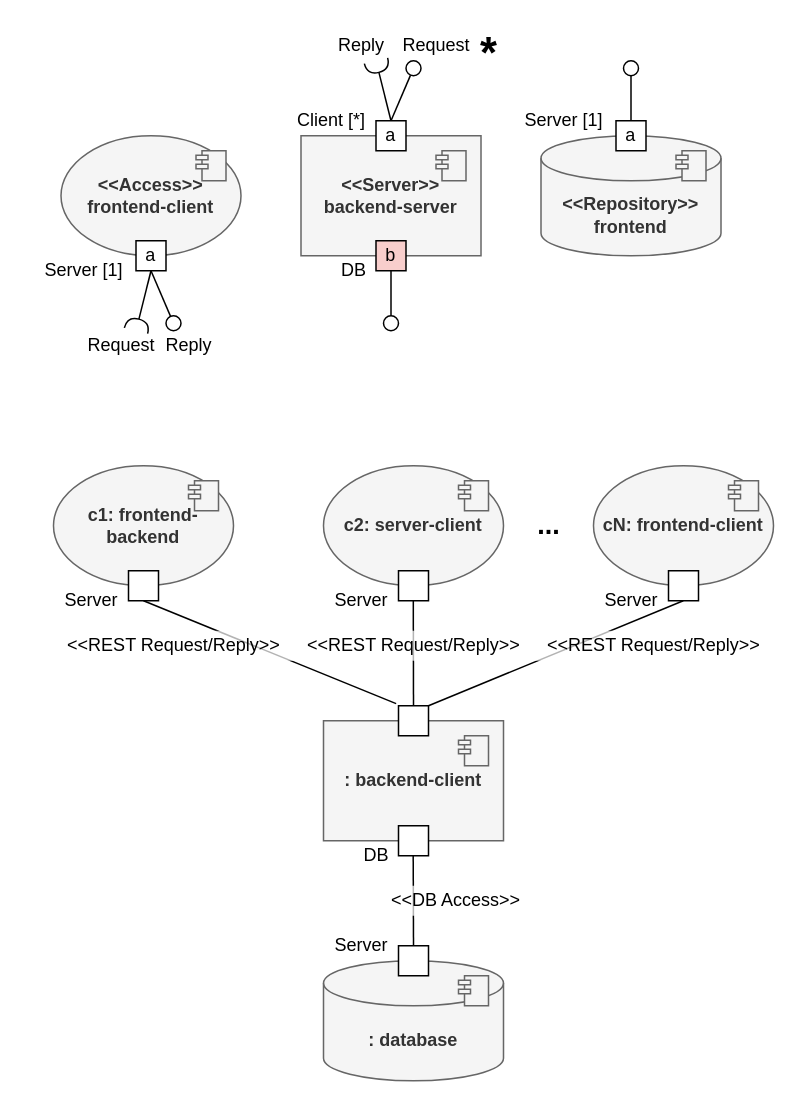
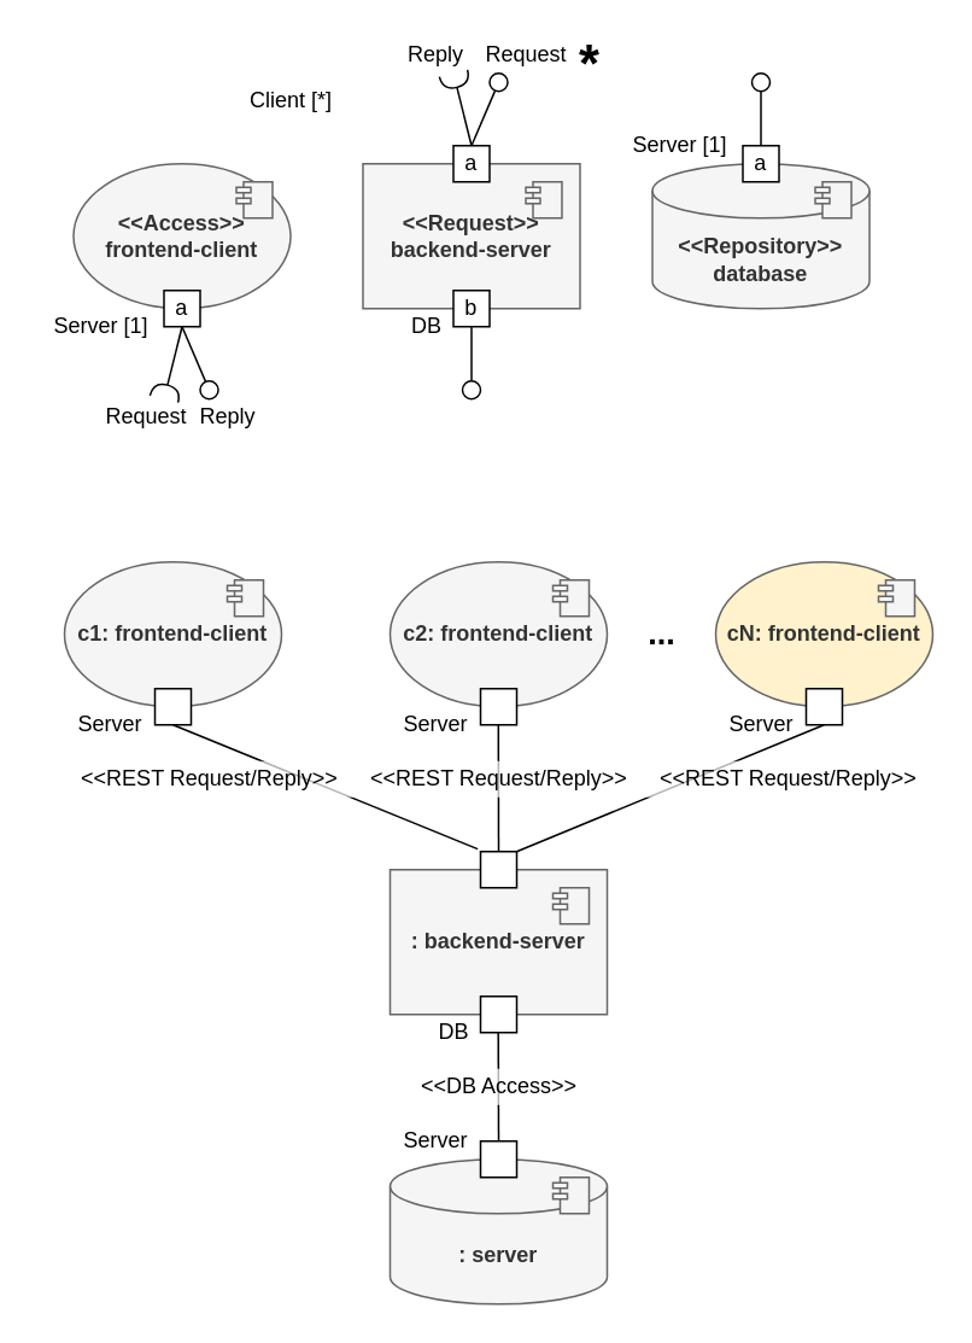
  <mxCell id="0" />
  <mxCell id="1" parent="0" />
  <mxCell id="2" value="&amp;lt;&amp;lt;Access&amp;gt;&amp;gt;&lt;br&gt;frontend-client" style="ellipse;whiteSpace=wrap;html=1;fillColor=#f5f5f5;strokeColor=#666666;fontColor=#333333;fontStyle=1" parent="1" vertex="1"><mxGeometry x="40" y="90" width="120" height="80" as="geometry" /></mxCell>
  <mxCell id="3" value="a" style="whiteSpace=wrap;html=1;aspect=fixed;" parent="1" vertex="1"><mxGeometry x="90" y="160" width="20" height="20" as="geometry" /></mxCell>
  <mxCell id="4" value="" style="rounded=0;orthogonalLoop=1;jettySize=auto;html=1;endArrow=none;endFill=0;exitX=0.5;exitY=1;exitDx=0;exitDy=0;" parent="1" source="3" target="5" edge="1"><mxGeometry relative="1" as="geometry"><mxPoint x="110" y="255" as="sourcePoint" /></mxGeometry></mxCell>
  <mxCell id="5" value="" style="ellipse;whiteSpace=wrap;html=1;fontFamily=Helvetica;fontSize=12;fontColor=#000000;align=center;strokeColor=#000000;fillColor=#ffffff;points=[];aspect=fixed;resizable=0;" parent="1" vertex="1"><mxGeometry x="110" y="210" width="10" height="10" as="geometry" /></mxCell>
  <mxCell id="6" value="" style="rounded=0;orthogonalLoop=1;jettySize=auto;html=1;endArrow=halfCircle;endFill=0;endSize=6;strokeWidth=1;" parent="1" edge="1"><mxGeometry relative="1" as="geometry"><mxPoint x="100" y="180" as="sourcePoint" /><mxPoint x="90" y="220" as="targetPoint" /></mxGeometry></mxCell>
  <mxCell id="7" value="Server [1]" style="text;html=1;align=center;verticalAlign=middle;resizable=0;points=[];autosize=1;" parent="1" vertex="1"><mxGeometry x="20" y="170" width="70" height="20" as="geometry" /></mxCell>
  <mxCell id="8" value="Request" style="text;html=1;align=center;verticalAlign=middle;resizable=0;points=[];autosize=1;" parent="1" vertex="1"><mxGeometry x="50" y="220" width="60" height="20" as="geometry" /></mxCell>
  <mxCell id="9" value="Reply" style="text;html=1;align=center;verticalAlign=middle;resizable=0;points=[];autosize=1;" parent="1" vertex="1"><mxGeometry x="100" y="220" width="50" height="20" as="geometry" /></mxCell>
  <mxCell id="10" value="" style="shape=module;align=left;spacingLeft=20;align=center;verticalAlign=top;jettyWidth=8;jettyHeight=3;fillColor=#f5f5f5;strokeColor=#666666;fontColor=#333333;" parent="1" vertex="1"><mxGeometry x="130" y="100" width="20" height="20" as="geometry" /></mxCell>
- <mxCell id="11" value="&amp;lt;&amp;lt;Server&amp;gt;&amp;gt;&lt;br&gt;backend-server" style="rounded=0;whiteSpace=wrap;html=1;fillColor=#f5f5f5;strokeColor=#666666;fontColor=#333333;fontStyle=1" parent="1" vertex="1"><mxGeometry x="200" y="90" width="120" height="80" as="geometry" /></mxCell>
+ <mxCell id="11" value="&amp;lt;&amp;lt;Request&amp;gt;&amp;gt;&lt;br&gt;backend-server" style="rounded=0;whiteSpace=wrap;html=1;fillColor=#f5f5f5;strokeColor=#666666;fontColor=#333333;fontStyle=1" parent="1" vertex="1"><mxGeometry x="200" y="90" width="120" height="80" as="geometry" /></mxCell>
  <mxCell id="12" value="" style="shape=module;align=left;spacingLeft=20;align=center;verticalAlign=top;jettyWidth=8;jettyHeight=3;fillColor=#f5f5f5;strokeColor=#666666;fontColor=#333333;" parent="1" vertex="1"><mxGeometry x="290" y="100" width="20" height="20" as="geometry" /></mxCell>
  <mxCell id="13" value="a" style="whiteSpace=wrap;html=1;aspect=fixed;" parent="1" vertex="1"><mxGeometry x="250" y="80" width="20" height="20" as="geometry" /></mxCell>
  <mxCell id="14" value="" style="rounded=0;orthogonalLoop=1;jettySize=auto;html=1;endArrow=none;endFill=0;exitX=0.5;exitY=0;exitDx=0;exitDy=0;" parent="1" source="13" target="15" edge="1"><mxGeometry relative="1" as="geometry"><mxPoint x="270" y="175" as="sourcePoint" /></mxGeometry></mxCell>
  <mxCell id="15" value="" style="ellipse;whiteSpace=wrap;html=1;fontFamily=Helvetica;fontSize=12;fontColor=#000000;align=center;strokeColor=#000000;fillColor=#ffffff;points=[];aspect=fixed;resizable=0;" parent="1" vertex="1"><mxGeometry x="270" y="40" width="10" height="10" as="geometry" /></mxCell>
  <mxCell id="16" value="" style="rounded=0;orthogonalLoop=1;jettySize=auto;html=1;endArrow=halfCircle;endFill=0;endSize=6;strokeWidth=1;exitX=0.5;exitY=0;exitDx=0;exitDy=0;" parent="1" source="13" edge="1"><mxGeometry relative="1" as="geometry"><mxPoint x="260" y="100" as="sourcePoint" /><mxPoint x="250" y="40" as="targetPoint" /></mxGeometry></mxCell>
  <mxCell id="17" value="Reply" style="text;html=1;align=center;verticalAlign=middle;resizable=0;points=[];autosize=1;" parent="1" vertex="1"><mxGeometry x="215" y="20" width="50" height="20" as="geometry" /></mxCell>
  <mxCell id="18" value="Request" style="text;html=1;align=center;verticalAlign=middle;resizable=0;points=[];autosize=1;" parent="1" vertex="1"><mxGeometry x="260" y="20" width="60" height="20" as="geometry" /></mxCell>
- <mxCell id="19" value="Client [*]" style="text;html=1;align=center;verticalAlign=middle;resizable=0;points=[];autosize=1;" parent="1" vertex="1"><mxGeometry x="190" y="70" width="60" height="20" as="geometry" /></mxCell>
- <mxCell id="20" value="b" style="whiteSpace=wrap;html=1;aspect=fixed;fillColor=#f8cecc;" parent="1" vertex="1"><mxGeometry x="250" y="160" width="20" height="20" as="geometry" /></mxCell>
+ <mxCell id="19" value="Client [*]" style="text;html=1;align=center;verticalAlign=middle;resizable=0;points=[];autosize=1;" parent="1" vertex="1"><mxGeometry x="130" y="45" width="60" height="20" as="geometry" /></mxCell>
+ <mxCell id="20" value="b" style="whiteSpace=wrap;html=1;aspect=fixed;" parent="1" vertex="1"><mxGeometry x="250" y="160" width="20" height="20" as="geometry" /></mxCell>
  <mxCell id="21" value="" style="rounded=0;orthogonalLoop=1;jettySize=auto;html=1;endArrow=none;endFill=0;exitX=0.5;exitY=1;exitDx=0;exitDy=0;" parent="1" source="20" target="22" edge="1"><mxGeometry relative="1" as="geometry"><mxPoint x="130" y="190" as="sourcePoint" /></mxGeometry></mxCell>
  <mxCell id="22" value="" style="ellipse;whiteSpace=wrap;html=1;fontFamily=Helvetica;fontSize=12;fontColor=#000000;align=center;strokeColor=#000000;fillColor=#ffffff;points=[];aspect=fixed;resizable=0;" parent="1" vertex="1"><mxGeometry x="255" y="210" width="10" height="10" as="geometry" /></mxCell>
  <mxCell id="23" value="DB" style="text;html=1;align=center;verticalAlign=middle;resizable=0;points=[];autosize=1;" parent="1" vertex="1"><mxGeometry x="220" y="170" width="30" height="20" as="geometry" /></mxCell>
- <mxCell id="24" value="&amp;lt;&amp;lt;Repository&amp;gt;&amp;gt;&lt;br&gt;frontend" style="shape=cylinder3;whiteSpace=wrap;html=1;boundedLbl=1;backgroundOutline=1;size=15;fillColor=#f5f5f5;strokeColor=#666666;fontColor=#333333;fontStyle=1" parent="1" vertex="1"><mxGeometry x="360" y="90" width="120" height="80" as="geometry" /></mxCell>
+ <mxCell id="24" value="&amp;lt;&amp;lt;Repository&amp;gt;&amp;gt;&lt;br&gt;database" style="shape=cylinder3;whiteSpace=wrap;html=1;boundedLbl=1;backgroundOutline=1;size=15;fillColor=#f5f5f5;strokeColor=#666666;fontColor=#333333;fontStyle=1" parent="1" vertex="1"><mxGeometry x="360" y="90" width="120" height="80" as="geometry" /></mxCell>
  <mxCell id="25" value="" style="shape=module;align=left;spacingLeft=20;align=center;verticalAlign=top;jettyWidth=8;jettyHeight=3;fillColor=#f5f5f5;strokeColor=#666666;fontColor=#333333;" parent="1" vertex="1"><mxGeometry x="450" y="100" width="20" height="20" as="geometry" /></mxCell>
  <mxCell id="26" value="a" style="whiteSpace=wrap;html=1;aspect=fixed;" parent="1" vertex="1"><mxGeometry x="410" y="80" width="20" height="20" as="geometry" /></mxCell>
  <mxCell id="27" value="" style="rounded=0;orthogonalLoop=1;jettySize=auto;html=1;endArrow=none;endFill=0;exitX=0.5;exitY=1;exitDx=0;exitDy=0;" parent="1" target="28" edge="1"><mxGeometry relative="1" as="geometry"><mxPoint x="420" y="80" as="sourcePoint" /></mxGeometry></mxCell>
  <mxCell id="28" value="" style="ellipse;whiteSpace=wrap;html=1;fontFamily=Helvetica;fontSize=12;fontColor=#000000;align=center;strokeColor=#000000;fillColor=#ffffff;points=[];aspect=fixed;resizable=0;" parent="1" vertex="1"><mxGeometry x="415" y="40" width="10" height="10" as="geometry" /></mxCell>
  <mxCell id="29" value="Server [1]" style="text;html=1;align=center;verticalAlign=middle;resizable=0;points=[];autosize=1;" parent="1" vertex="1"><mxGeometry x="340" y="70" width="70" height="20" as="geometry" /></mxCell>
- <mxCell id="30" value="c1: frontend-backend" style="ellipse;whiteSpace=wrap;html=1;fillColor=#f5f5f5;strokeColor=#666666;fontColor=#333333;fontStyle=1" parent="1" vertex="1"><mxGeometry x="35" y="310" width="120" height="80" as="geometry" /></mxCell>
+ <mxCell id="30" value="c1: frontend-client" style="ellipse;whiteSpace=wrap;html=1;fillColor=#f5f5f5;strokeColor=#666666;fontColor=#333333;fontStyle=1" parent="1" vertex="1"><mxGeometry x="35" y="310" width="120" height="80" as="geometry" /></mxCell>
  <mxCell id="31" value="" style="whiteSpace=wrap;html=1;aspect=fixed;" parent="1" vertex="1"><mxGeometry x="85" y="380" width="20" height="20" as="geometry" /></mxCell>
  <mxCell id="32" value="" style="shape=module;align=left;spacingLeft=20;align=center;verticalAlign=top;jettyWidth=8;jettyHeight=3;fillColor=#f5f5f5;strokeColor=#666666;fontColor=#333333;" parent="1" vertex="1"><mxGeometry x="125" y="320" width="20" height="20" as="geometry" /></mxCell>
- <mxCell id="33" value="c2: server-client" style="ellipse;whiteSpace=wrap;html=1;fillColor=#f5f5f5;strokeColor=#666666;fontColor=#333333;fontStyle=1" parent="1" vertex="1"><mxGeometry x="215" y="310" width="120" height="80" as="geometry" /></mxCell>
+ <mxCell id="33" value="c2: frontend-client" style="ellipse;whiteSpace=wrap;html=1;fillColor=#f5f5f5;strokeColor=#666666;fontColor=#333333;fontStyle=1" parent="1" vertex="1"><mxGeometry x="215" y="310" width="120" height="80" as="geometry" /></mxCell>
  <mxCell id="34" value="" style="whiteSpace=wrap;html=1;aspect=fixed;" parent="1" vertex="1"><mxGeometry x="265" y="380" width="20" height="20" as="geometry" /></mxCell>
  <mxCell id="35" value="" style="shape=module;align=left;spacingLeft=20;align=center;verticalAlign=top;jettyWidth=8;jettyHeight=3;fillColor=#f5f5f5;strokeColor=#666666;fontColor=#333333;" parent="1" vertex="1"><mxGeometry x="305" y="320" width="20" height="20" as="geometry" /></mxCell>
- <mxCell id="36" value="cN: frontend-client" style="ellipse;whiteSpace=wrap;html=1;fillColor=#f5f5f5;strokeColor=#666666;fontColor=#333333;fontStyle=1" parent="1" vertex="1"><mxGeometry x="395" y="310" width="120" height="80" as="geometry" /></mxCell>
+ <mxCell id="36" value="cN: frontend-client" style="ellipse;whiteSpace=wrap;html=1;fillColor=#fff2cc;strokeColor=#666666;fontColor=#333333;fontStyle=1;" parent="1" vertex="1"><mxGeometry x="395" y="310" width="120" height="80" as="geometry" /></mxCell>
  <mxCell id="37" value="" style="whiteSpace=wrap;html=1;aspect=fixed;" parent="1" vertex="1"><mxGeometry x="445" y="380" width="20" height="20" as="geometry" /></mxCell>
  <mxCell id="38" value="" style="shape=module;align=left;spacingLeft=20;align=center;verticalAlign=top;jettyWidth=8;jettyHeight=3;fillColor=#f5f5f5;strokeColor=#666666;fontColor=#333333;" parent="1" vertex="1"><mxGeometry x="485" y="320" width="20" height="20" as="geometry" /></mxCell>
- <mxCell id="39" value=": backend-client" style="rounded=0;whiteSpace=wrap;html=1;fillColor=#f5f5f5;strokeColor=#666666;fontColor=#333333;fontStyle=1" parent="1" vertex="1"><mxGeometry x="215" y="480" width="120" height="80" as="geometry" /></mxCell>
+ <mxCell id="39" value=": backend-server" style="rounded=0;whiteSpace=wrap;html=1;fillColor=#f5f5f5;strokeColor=#666666;fontColor=#333333;fontStyle=1" parent="1" vertex="1"><mxGeometry x="215" y="480" width="120" height="80" as="geometry" /></mxCell>
  <mxCell id="40" value="" style="shape=module;align=left;spacingLeft=20;align=center;verticalAlign=top;jettyWidth=8;jettyHeight=3;fillColor=#f5f5f5;strokeColor=#666666;fontColor=#333333;" parent="1" vertex="1"><mxGeometry x="305" y="490" width="20" height="20" as="geometry" /></mxCell>
  <mxCell id="41" value="" style="whiteSpace=wrap;html=1;aspect=fixed;" parent="1" vertex="1"><mxGeometry x="265" y="470" width="20" height="20" as="geometry" /></mxCell>
  <mxCell id="42" value="" style="whiteSpace=wrap;html=1;aspect=fixed;" parent="1" vertex="1"><mxGeometry x="265" y="550" width="20" height="20" as="geometry" /></mxCell>
  <mxCell id="43" value="&lt;b&gt;&lt;font style=&quot;font-size: 18px&quot;&gt;...&lt;/font&gt;&lt;/b&gt;" style="text;html=1;align=center;verticalAlign=middle;resizable=0;points=[];autosize=1;" parent="1" vertex="1"><mxGeometry x="350" y="340" width="30" height="20" as="geometry" /></mxCell>
  <mxCell id="44" value="" style="endArrow=none;html=1;entryX=0.5;entryY=1;entryDx=0;entryDy=0;exitX=-0.079;exitY=-0.069;exitDx=0;exitDy=0;exitPerimeter=0;" parent="1" source="41" target="31" edge="1"><mxGeometry width="50" height="50" relative="1" as="geometry"><mxPoint x="255" y="550" as="sourcePoint" /><mxPoint x="165" y="370" as="targetPoint" /></mxGeometry></mxCell>
  <mxCell id="45" value="" style="endArrow=none;html=1;exitX=0.5;exitY=0;exitDx=0;exitDy=0;entryX=0.5;entryY=1;entryDx=0;entryDy=0;" parent="1" edge="1" source="41"><mxGeometry width="50" height="50" relative="1" as="geometry"><mxPoint x="274.86" y="440" as="sourcePoint" /><mxPoint x="274.86" y="400" as="targetPoint" /></mxGeometry></mxCell>
  <mxCell id="46" value="" style="endArrow=none;html=1;exitX=1;exitY=0;exitDx=0;exitDy=0;entryX=0.5;entryY=1;entryDx=0;entryDy=0;" parent="1" edge="1" source="41"><mxGeometry width="50" height="50" relative="1" as="geometry"><mxPoint x="454.86" y="440" as="sourcePoint" /><mxPoint x="454.86" y="400" as="targetPoint" /></mxGeometry></mxCell>
- <mxCell id="47" value=": database" style="shape=cylinder3;whiteSpace=wrap;html=1;boundedLbl=1;backgroundOutline=1;size=15;fillColor=#f5f5f5;strokeColor=#666666;fontColor=#333333;fontStyle=1" parent="1" vertex="1"><mxGeometry x="215" y="640" width="120" height="80" as="geometry" /></mxCell>
+ <mxCell id="47" value=": server" style="shape=cylinder3;whiteSpace=wrap;html=1;boundedLbl=1;backgroundOutline=1;size=15;fillColor=#f5f5f5;strokeColor=#666666;fontColor=#333333;fontStyle=1" parent="1" vertex="1"><mxGeometry x="215" y="640" width="120" height="80" as="geometry" /></mxCell>
  <mxCell id="48" value="" style="shape=module;align=left;spacingLeft=20;align=center;verticalAlign=top;jettyWidth=8;jettyHeight=3;fillColor=#f5f5f5;strokeColor=#666666;fontColor=#333333;" parent="1" vertex="1"><mxGeometry x="305" y="650" width="20" height="20" as="geometry" /></mxCell>
  <mxCell id="49" value="" style="whiteSpace=wrap;html=1;aspect=fixed;" parent="1" vertex="1"><mxGeometry x="265" y="630" width="20" height="20" as="geometry" /></mxCell>
  <mxCell id="50" value="" style="endArrow=none;html=1;exitX=0.5;exitY=0;exitDx=0;exitDy=0;entryX=0.5;entryY=1;entryDx=0;entryDy=0;" parent="1" edge="1" source="49"><mxGeometry width="50" height="50" relative="1" as="geometry"><mxPoint x="274.8" y="610" as="sourcePoint" /><mxPoint x="274.8" y="570" as="targetPoint" /></mxGeometry></mxCell>
  <mxCell id="51" value="Server" style="text;html=1;align=center;verticalAlign=middle;resizable=0;points=[];autosize=1;" parent="1" vertex="1"><mxGeometry x="35" y="390" width="50" height="20" as="geometry" /></mxCell>
  <mxCell id="52" value="Server" style="text;html=1;align=center;verticalAlign=middle;resizable=0;points=[];autosize=1;" parent="1" vertex="1"><mxGeometry x="215" y="390" width="50" height="20" as="geometry" /></mxCell>
  <mxCell id="53" value="Server" style="text;html=1;align=center;verticalAlign=middle;resizable=0;points=[];autosize=1;" parent="1" vertex="1"><mxGeometry x="395" y="390" width="50" height="20" as="geometry" /></mxCell>
  <mxCell id="54" value="DB" style="text;html=1;align=center;verticalAlign=middle;resizable=0;points=[];autosize=1;" parent="1" vertex="1"><mxGeometry x="235" y="560" width="30" height="20" as="geometry" /></mxCell>
  <mxCell id="55" value="Server" style="text;html=1;align=center;verticalAlign=middle;resizable=0;points=[];autosize=1;" parent="1" vertex="1"><mxGeometry x="215" y="620" width="50" height="20" as="geometry" /></mxCell>
- <mxCell id="56" value="&amp;lt;&amp;lt;DB Access&amp;gt;&amp;gt;" style="text;html=1;align=center;verticalAlign=middle;resizable=0;points=[];autosize=1;fillColor=#ffffff;opacity=70;" parent="1" vertex="1"><mxGeometry x="225" y="590" width="155" height="20" as="geometry" /></mxCell>
+ <mxCell id="56" value="&amp;lt;&amp;lt;DB Access&amp;gt;&amp;gt;" style="text;html=1;align=center;verticalAlign=middle;resizable=0;points=[];autosize=1;fillColor=#ffffff;opacity=70;" parent="1" vertex="1"><mxGeometry x="225" y="590" width="100" height="20" as="geometry" /></mxCell>
  <mxCell id="57" value="&lt;b&gt;&lt;font style=&quot;font-size: 29px&quot;&gt;*&lt;/font&gt;&lt;/b&gt;" style="text;html=1;align=center;verticalAlign=middle;resizable=0;points=[];autosize=1;" parent="1" vertex="1"><mxGeometry x="310" y="20" width="30" height="30" as="geometry" /></mxCell>
  <mxCell id="58" value="&amp;lt;&amp;lt;REST Request/Reply&amp;gt;&amp;gt;" style="text;html=1;align=center;verticalAlign=middle;resizable=0;points=[];autosize=1;fillColor=#ffffff;opacity=70;" vertex="1" parent="1"><mxGeometry x="195" y="420" width="160" height="20" as="geometry" /></mxCell>
  <mxCell id="59" value="&amp;lt;&amp;lt;REST Request/Reply&amp;gt;&amp;gt;" style="text;html=1;align=center;verticalAlign=middle;resizable=0;points=[];autosize=1;fillColor=#ffffff;opacity=70;" vertex="1" parent="1"><mxGeometry x="35" y="420" width="160" height="20" as="geometry" /></mxCell>
  <mxCell id="60" value="&amp;lt;&amp;lt;REST Request/Reply&amp;gt;&amp;gt;" style="text;html=1;align=center;verticalAlign=middle;resizable=0;points=[];autosize=1;fillColor=#ffffff;opacity=70;" vertex="1" parent="1"><mxGeometry x="355" y="420" width="160" height="20" as="geometry" /></mxCell>
